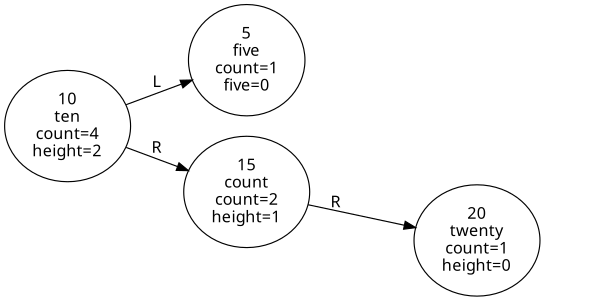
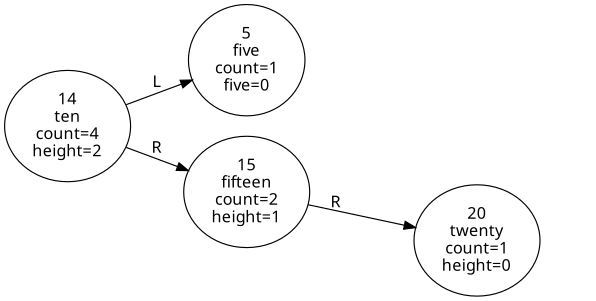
  digraph {
    fontname="Noto Sans"
    rankdir=LR
    node [fontname="Noto Sans"]
    edge [fontname="Noto Sans" taildir=se]
-   n1 [label="10\nten\ncount=4\nheight=2"]
+   n1 [label="14\nten\ncount=4\nheight=2"]
    n2 [label="5\nfive\ncount=1\nfive=0"]
-   n3 [label="15\ncount\ncount=2\nheight=1"]
+   n3 [label="15\nfifteen\ncount=2\nheight=1"]
    node_1028566121_L [style=invis]
    n5 [label="20\ntwenty\ncount=1\nheight=0"]
    n1 -> n2 [label=L taildir=sw]
    n1 -> n3 [label=R]
    n3 -> node_1028566121_L [style=invis taildir=""]
    n3 -> n5 [label=R]
  }
